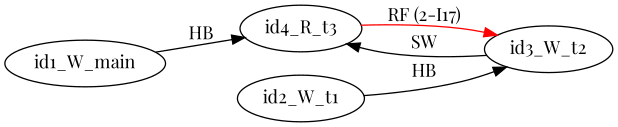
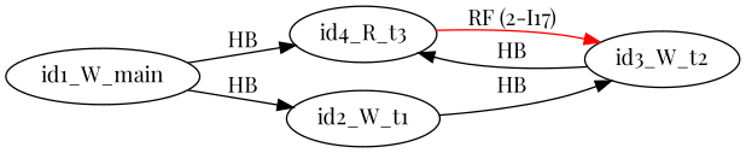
  digraph {
    fontname="Playfair Display"
    rankdir=LR
    splines=true
    node [fontname="Playfair Display"]
    edge [color=black fontname="Playfair Display"]
    id4_R_t3
    id3_W_t2
    id1_W_main
    id2_W_t1
    id4_R_t3 -> id3_W_t2 [color=red label="RF (2-I17)"]
-   id3_W_t2 -> id4_R_t3 [label=SW]
+   id3_W_t2 -> id4_R_t3 [label=HB]
    id1_W_main -> id4_R_t3 [label=HB]
+   id1_W_main -> id2_W_t1 [label=HB]
    id2_W_t1 -> id3_W_t2 [label=HB]
  }
